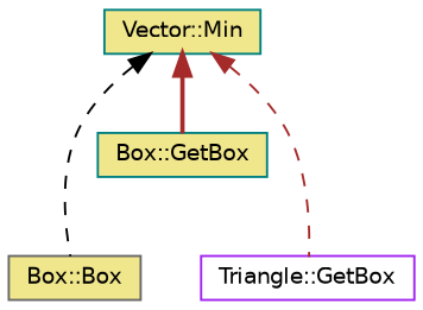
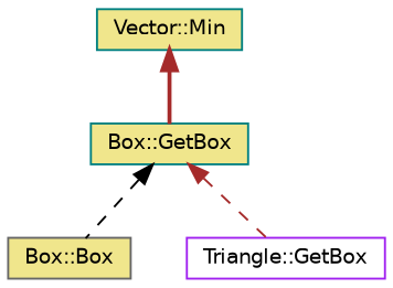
  digraph {
    rankdir=TB
    node [color=teal fillcolor=khaki fontname=Helvetica fontsize=10 shape=record style=filled]
    edge [color=brown dir=back fontname=Helvetica fontsize=10 labelfontname=Helvetica labelfontsize=10 style=dashed]
    n1 [fontcolor=black height=0.2 label="Vector::Min" width=0.4]
    n2 [color=gray40 height=0.2 label="Box::Box" width=0.4]
    n3 [height=0.2 label="Box::GetBox" width=0.4]
    n4 [color=purple fillcolor=white height=0.2 label="Triangle::GetBox" width=0.4]
-   n1 -> n2 [color=black]
+   n3 -> n2 [color=black]
    n1 -> n3 [style=bold]
-   n1 -> n4
+   n3 -> n4
  }
